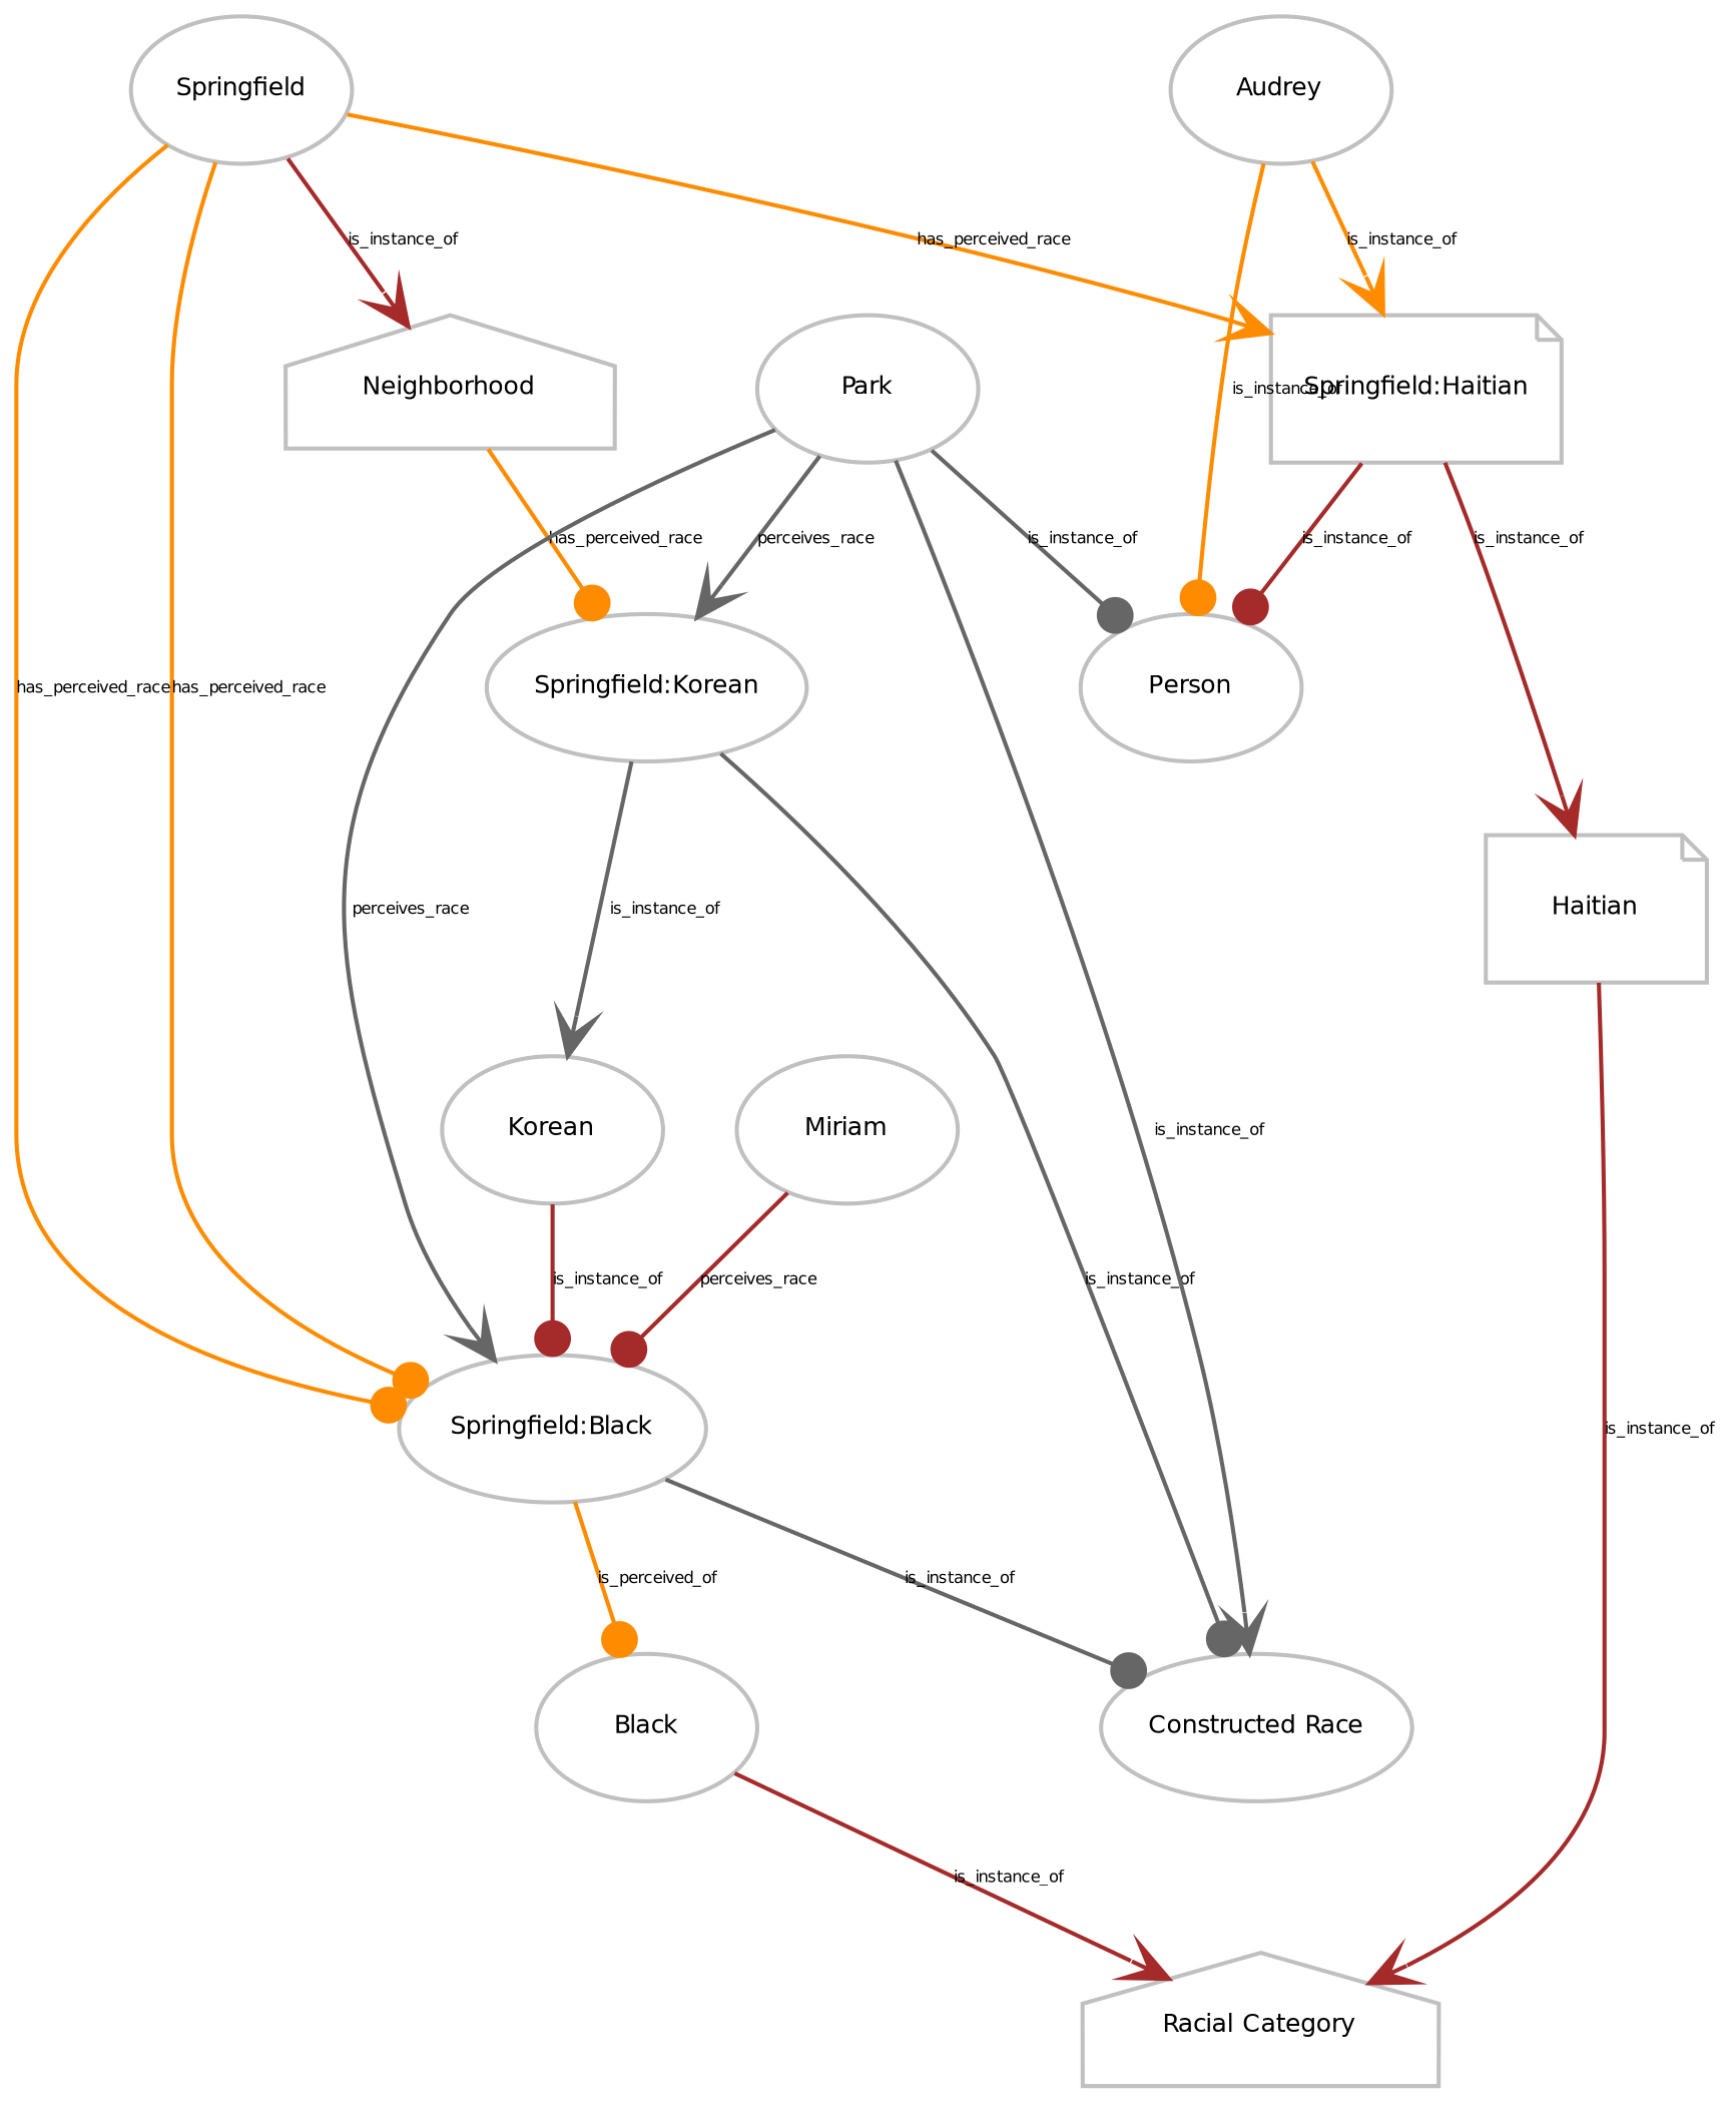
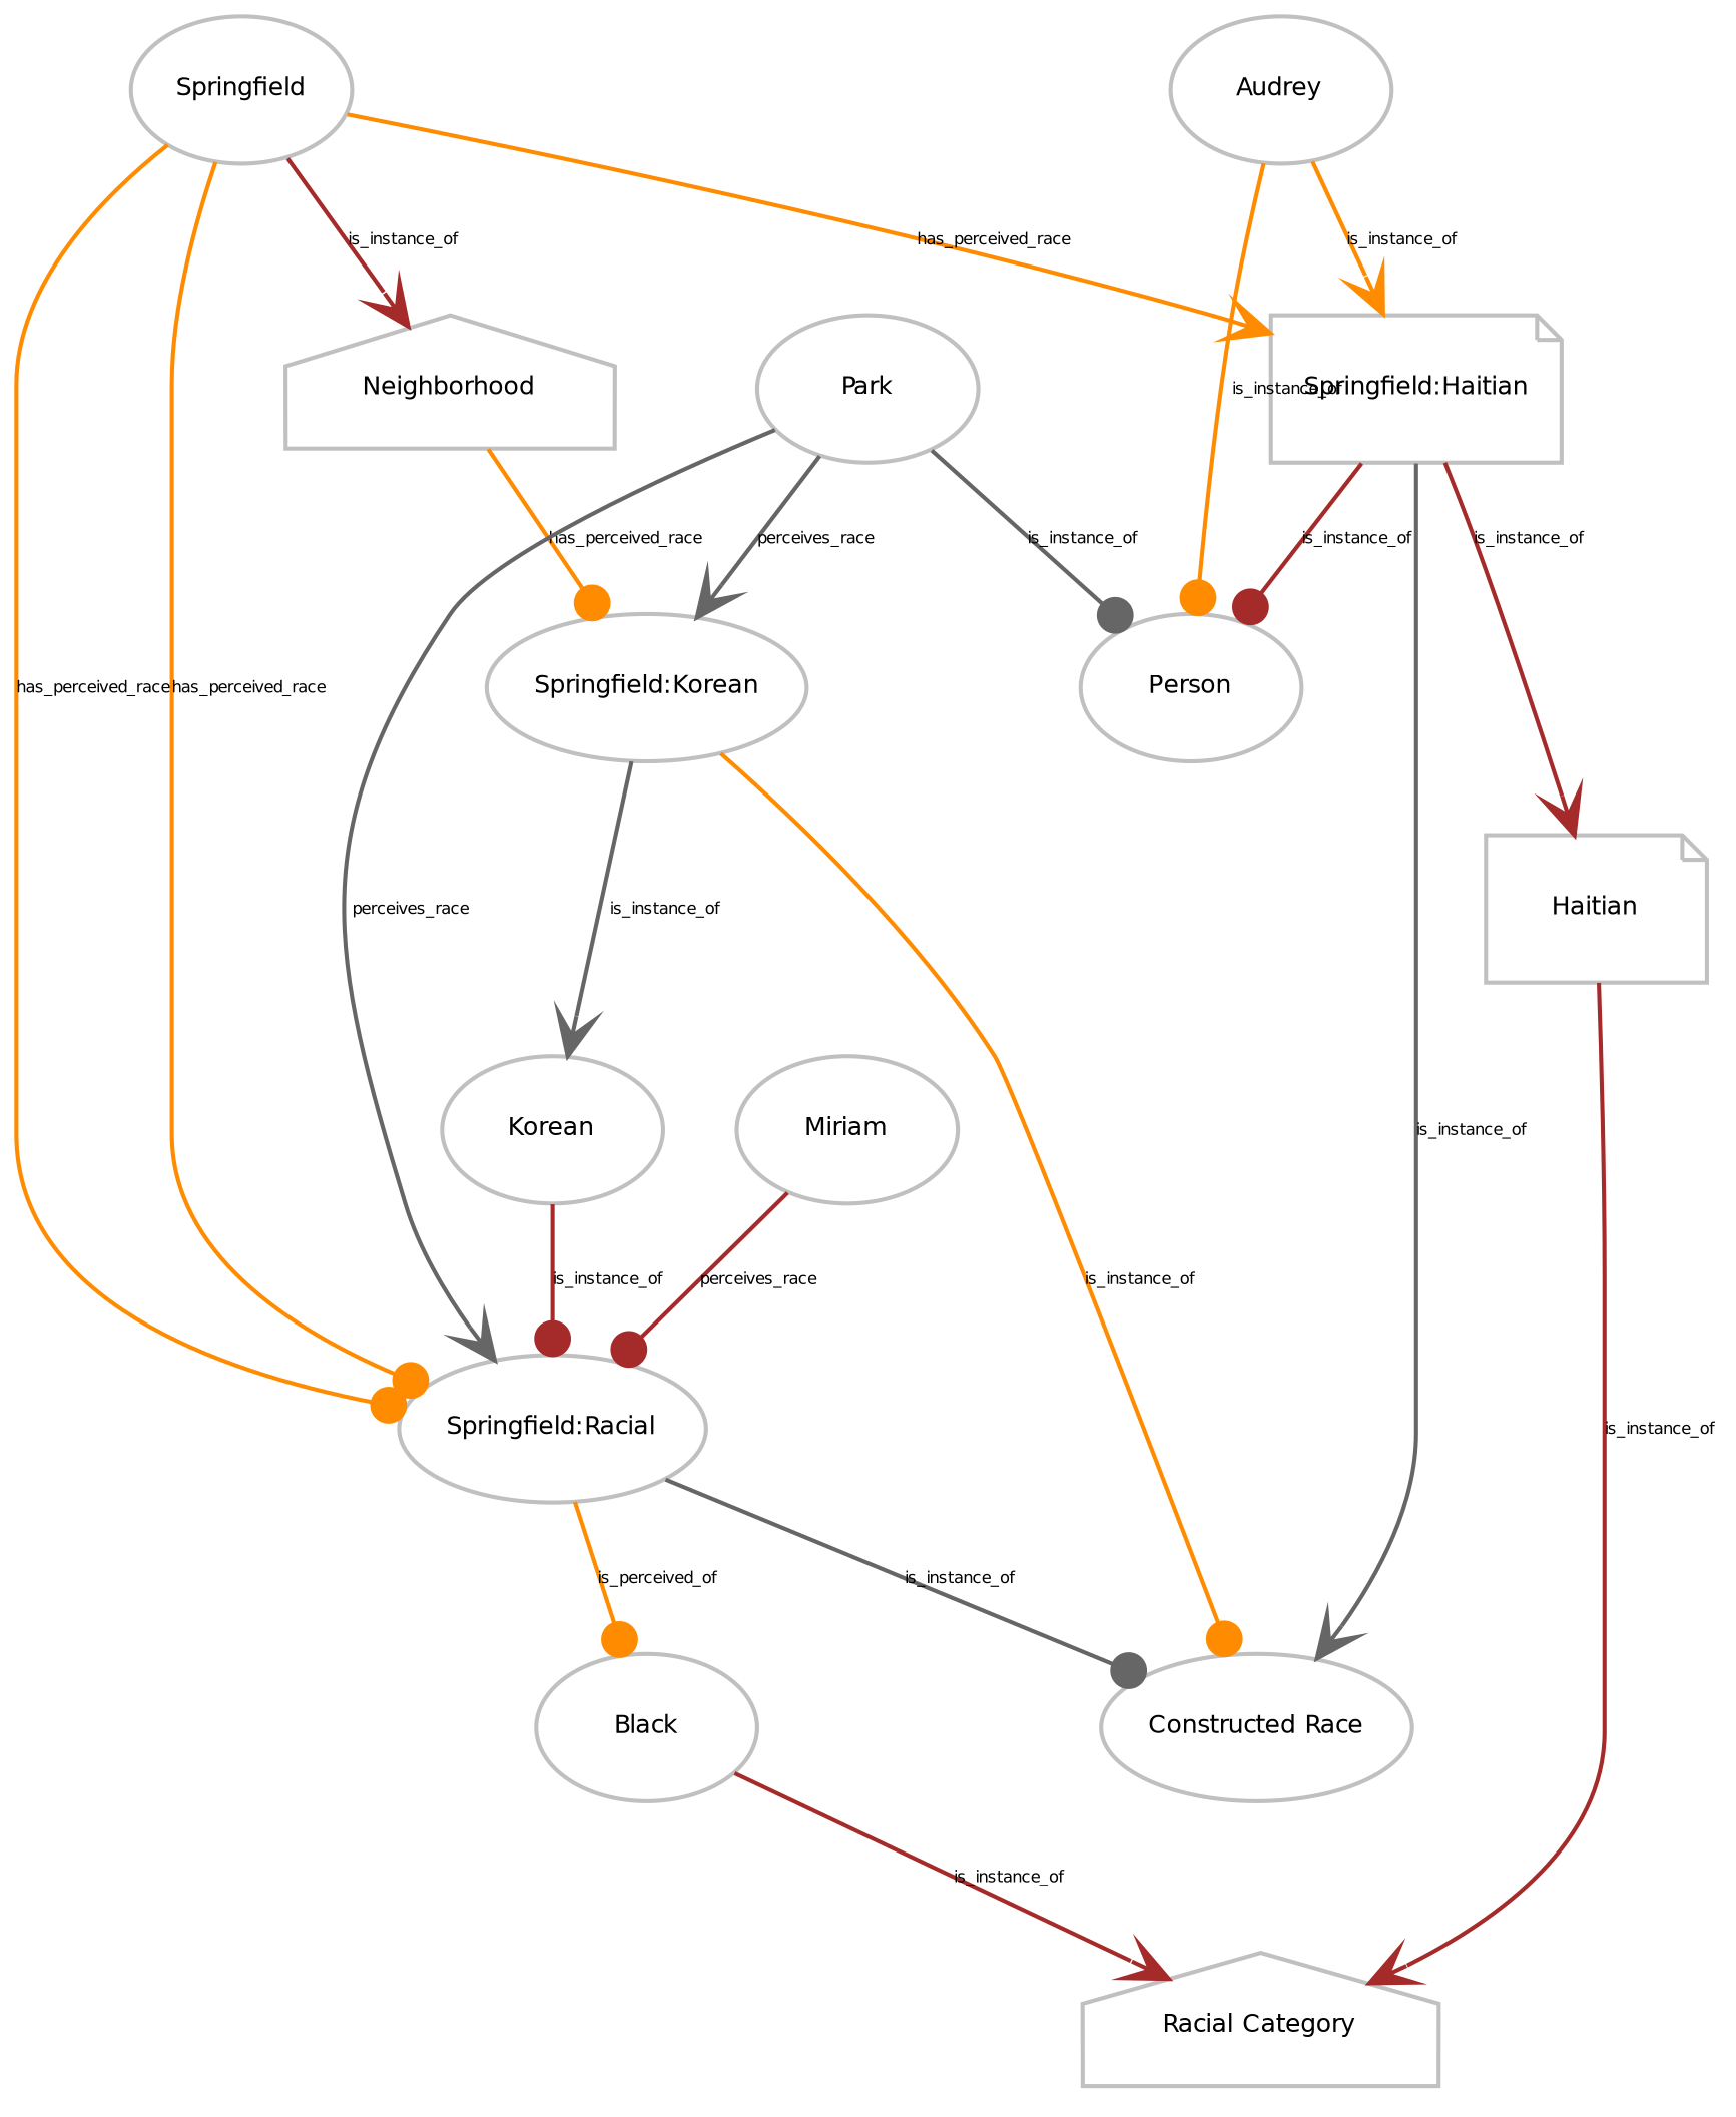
  digraph {
    node [color=gray fontname=Helvetica fontsize=6 shape=ellipse]
    edge [arrowhead=dot color=darkorange fontname=Helvetica fontsize=4 labelfloat=TRUE splines=curved]
    n1 [label=Springfield]
-   n2 [label="Springfield:Black"]
+   n2 [label="Springfield:Racial"]
    n3 [label="Springfield:Haitian" shape=note]
    n4 [label=Neighborhood shape=house]
    n5 [label=Black]
    n6 [label="Constructed Race"]
    n7 [label=Person]
    n8 [label=Haitian shape=note]
    n9 [label="Springfield:Korean"]
    n10 [label=Korean]
    n11 [label=Miriam]
    n12 [label=Audrey]
    n13 [label="Racial Category" shape=house]
    n14 [label=Park]
    n1 -> n2 [label=has_perceived_race]
    n1 -> n2 [label=has_perceived_race]
    n1 -> n3 [arrowhead=vee label=has_perceived_race]
    n1 -> n4 [arrowhead=vee color=brown label=is_instance_of]
    n2 -> n5 [label=is_perceived_of]
    n2 -> n6 [color=gray40 label=is_instance_of]
-   n14 -> n6 [arrowhead=vee color=gray40 label=is_instance_of]
+   n3 -> n6 [arrowhead=vee color=gray40 label=is_instance_of]
    n3 -> n7 [color=brown label=is_instance_of]
    n3 -> n8 [arrowhead=vee color=brown label=is_instance_of]
    n4 -> n9 [label=has_perceived_race]
    n5 -> n13 [arrowhead=vee color=brown label=is_instance_of]
    n8 -> n13 [arrowhead=vee color=brown label=is_instance_of]
-   n9 -> n6 [color=gray40 label=is_instance_of]
+   n9 -> n6 [label=is_instance_of]
    n9 -> n10 [arrowhead=vee color=gray40 label=is_instance_of]
    n10 -> n2 [color=brown label=is_instance_of]
    n11 -> n2 [color=brown label=perceives_race]
    n12 -> n3 [arrowhead=vee label=is_instance_of]
    n12 -> n7 [label=is_instance_of]
    n14 -> n2 [arrowhead=vee color=gray40 label=perceives_race]
    n14 -> n7 [color=gray40 label=is_instance_of]
    n14 -> n9 [arrowhead=vee color=gray40 label=perceives_race]
  }
